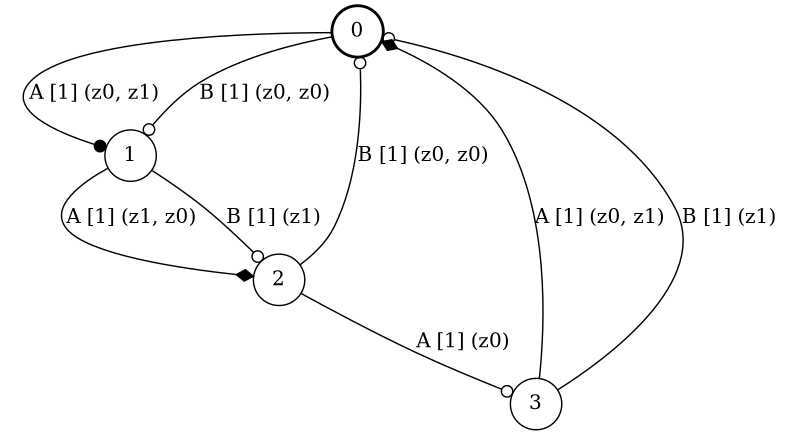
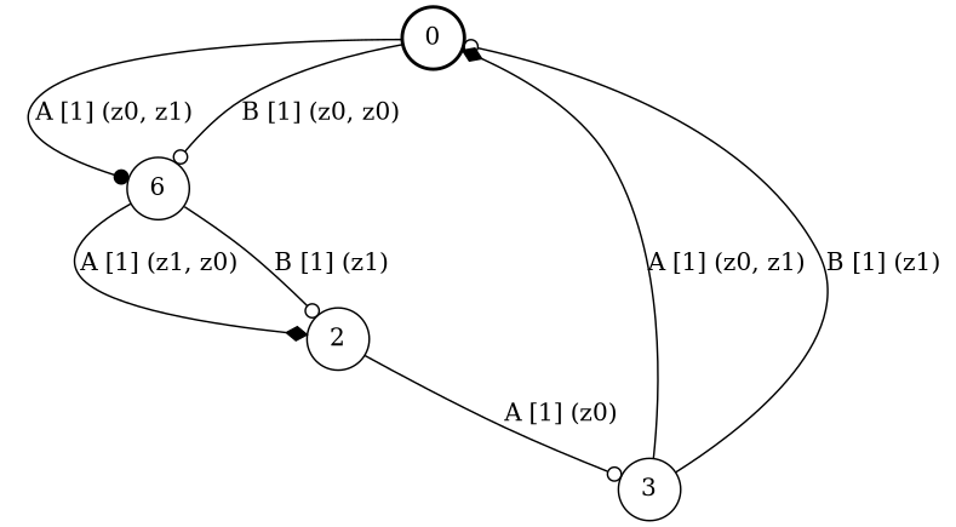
  digraph {
    node [fillcolor=white shape=circle style=filled]
    edge [arrowhead=odot]
    0 [style="bold,filled"]
-   1
+   1 [label=6]
    2
    3
    0 -> 1 [arrowhead=dot label="A [1] (z0, z1) "]
    0 -> 1 [label="B [1] (z0, z0) "]
    1 -> 2 [arrowhead=diamond label="A [1] (z1, z0) "]
    1 -> 2 [label="B [1] (z1) "]
-   2 -> 0 [label="B [1] (z0, z0) "]
    2 -> 3 [label="A [1] (z0) "]
    3 -> 0 [arrowhead=diamond label="A [1] (z0, z1) "]
    3 -> 0 [label="B [1] (z1) "]
  }
